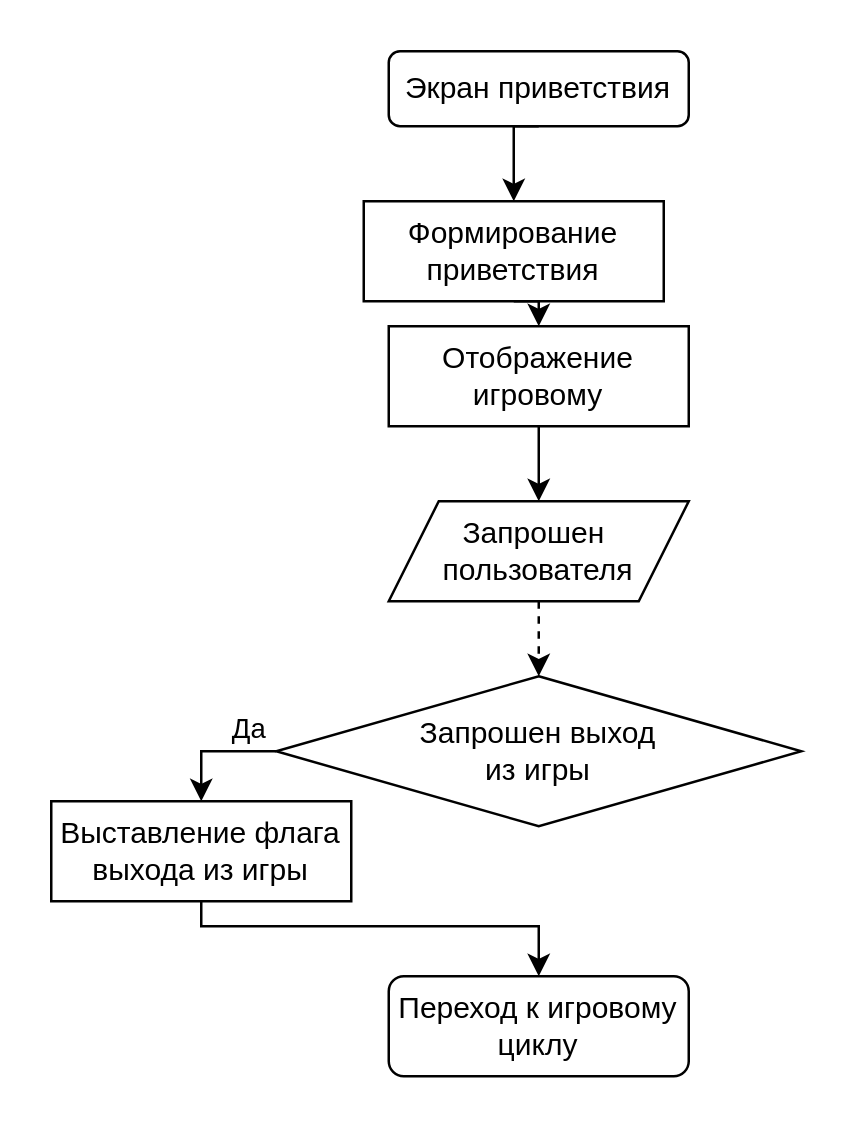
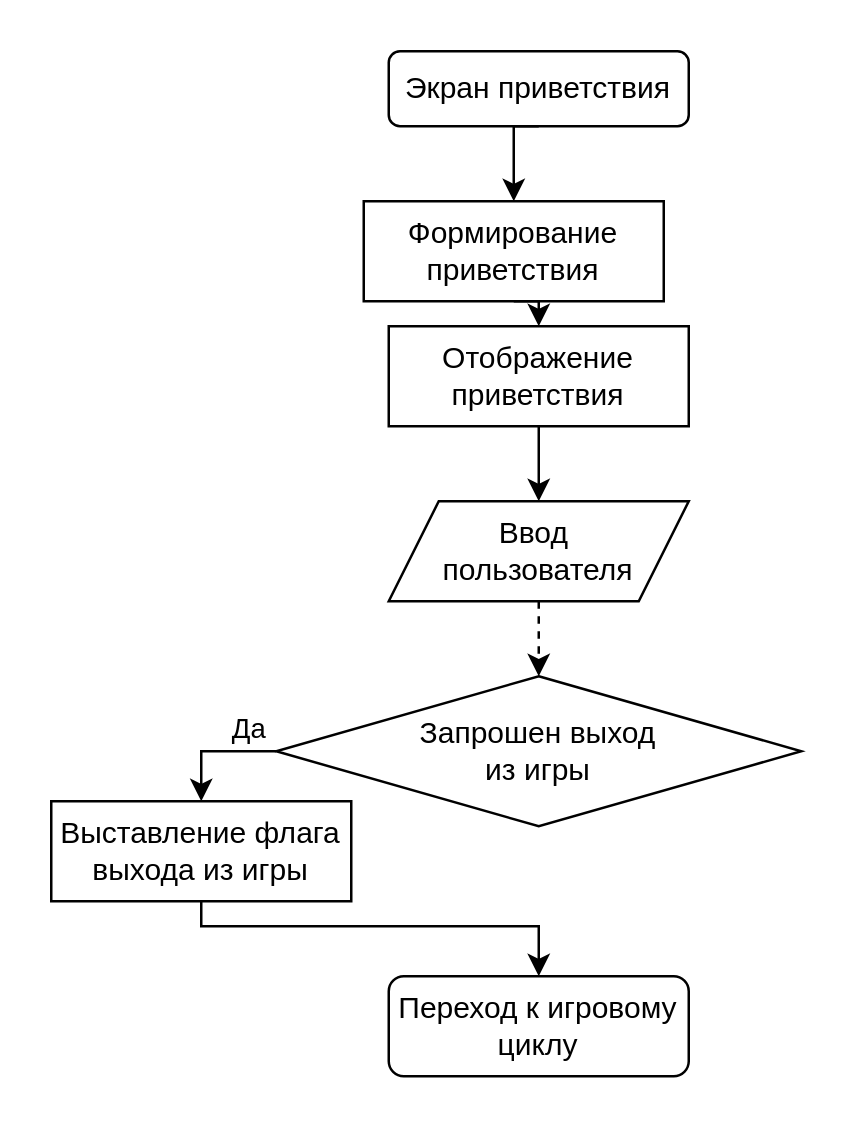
  <mxCell id="0" />
  <mxCell id="1" parent="0" />
  <mxCell id="2" style="edgeStyle=orthogonalEdgeStyle;rounded=0;orthogonalLoop=1;jettySize=auto;html=1;exitX=0.5;exitY=1;exitDx=0;exitDy=0;entryX=0.5;entryY=0;entryDx=0;entryDy=0;" parent="1" source="3" target="7" edge="1"><mxGeometry relative="1" as="geometry" /></mxCell>
  <mxCell id="3" value="Экран приветствия" style="rounded=1;whiteSpace=wrap;html=1;" parent="1" vertex="1"><mxGeometry x="155" y="20" width="120" height="30" as="geometry" /></mxCell>
  <mxCell id="4" style="edgeStyle=orthogonalEdgeStyle;rounded=0;orthogonalLoop=1;jettySize=auto;html=1;exitX=0.5;exitY=1;exitDx=0;exitDy=0;" parent="1" source="3" target="3" edge="1"><mxGeometry relative="1" as="geometry" /></mxCell>
  <mxCell id="5" value="Переход к игровому циклу" style="rounded=1;whiteSpace=wrap;html=1;" parent="1" vertex="1"><mxGeometry x="155" y="390" width="120" height="40" as="geometry" /></mxCell>
  <mxCell id="6" style="edgeStyle=orthogonalEdgeStyle;rounded=0;orthogonalLoop=1;jettySize=auto;html=1;exitX=0.5;exitY=1;exitDx=0;exitDy=0;entryX=0.5;entryY=0;entryDx=0;entryDy=0;" parent="1" source="7" target="9" edge="1"><mxGeometry relative="1" as="geometry" /></mxCell>
  <mxCell id="7" value="Формирование приветствия" style="rounded=0;whiteSpace=wrap;html=1;" parent="1" vertex="1"><mxGeometry x="145" y="80" width="120" height="40" as="geometry" /></mxCell>
  <mxCell id="8" style="edgeStyle=orthogonalEdgeStyle;rounded=0;orthogonalLoop=1;jettySize=auto;html=1;exitX=0.5;exitY=1;exitDx=0;exitDy=0;entryX=0.5;entryY=0;entryDx=0;entryDy=0;" parent="1" source="9" edge="1"><mxGeometry relative="1" as="geometry"><mxPoint x="215" y="200" as="targetPoint" /></mxGeometry></mxCell>
- <mxCell id="9" value="Отображение игровому" style="rounded=0;whiteSpace=wrap;html=1;" parent="1" vertex="1"><mxGeometry x="155" y="130" width="120" height="40" as="geometry" /></mxCell>
+ <mxCell id="9" value="Отображение приветствия" style="rounded=0;whiteSpace=wrap;html=1;" parent="1" vertex="1"><mxGeometry x="155" y="130" width="120" height="40" as="geometry" /></mxCell>
  <mxCell id="10" style="edgeStyle=orthogonalEdgeStyle;rounded=0;orthogonalLoop=1;jettySize=auto;html=1;exitX=0.5;exitY=1;exitDx=0;exitDy=0;entryX=0.5;entryY=0;entryDx=0;entryDy=0;dashed=1;" parent="1" source="11" target="14" edge="1"><mxGeometry relative="1" as="geometry" /></mxCell>
- <mxCell id="11" value="&lt;div&gt;Запрошен&amp;nbsp;&lt;/div&gt;&lt;div&gt;пользователя&lt;/div&gt;" style="shape=parallelogram;perimeter=parallelogramPerimeter;whiteSpace=wrap;html=1;fixedSize=1;" parent="1" vertex="1"><mxGeometry x="155" y="200" width="120" height="40" as="geometry" /></mxCell>
+ <mxCell id="11" value="&lt;div&gt;Ввод&amp;nbsp;&lt;/div&gt;&lt;div&gt;пользователя&lt;/div&gt;" style="shape=parallelogram;perimeter=parallelogramPerimeter;whiteSpace=wrap;html=1;fixedSize=1;" parent="1" vertex="1"><mxGeometry x="155" y="200" width="120" height="40" as="geometry" /></mxCell>
  <mxCell id="12" style="edgeStyle=orthogonalEdgeStyle;rounded=0;orthogonalLoop=1;jettySize=auto;html=1;exitX=0;exitY=0.5;exitDx=0;exitDy=0;entryX=0.5;entryY=0;entryDx=0;entryDy=0;" parent="1" source="14" target="16" edge="1"><mxGeometry relative="1" as="geometry" /></mxCell>
  <mxCell id="13" value="Да" style="edgeLabel;html=1;align=center;verticalAlign=middle;resizable=0;points=[];" parent="12" vertex="1" connectable="0"><mxGeometry x="-0.511" y="1" relative="1" as="geometry"><mxPoint y="-11" as="offset" /></mxGeometry></mxCell>
  <mxCell id="14" value="&lt;div&gt;Запрошен выход&lt;/div&gt;из игры" style="rhombus;whiteSpace=wrap;html=1;" parent="1" vertex="1"><mxGeometry x="110" y="270" width="210" height="60" as="geometry" /></mxCell>
  <mxCell id="15" style="edgeStyle=orthogonalEdgeStyle;rounded=0;orthogonalLoop=1;jettySize=auto;html=1;exitX=0.5;exitY=1;exitDx=0;exitDy=0;entryX=0.5;entryY=0;entryDx=0;entryDy=0;" parent="1" source="16" target="5" edge="1"><mxGeometry relative="1" as="geometry"><Array as="points"><mxPoint x="80" y="370" /><mxPoint x="215" y="370" /></Array></mxGeometry></mxCell>
  <mxCell id="16" value="Выставление флага выхода из игры" style="rounded=0;whiteSpace=wrap;html=1;" parent="1" vertex="1"><mxGeometry x="20" y="320" width="120" height="40" as="geometry" /></mxCell>
